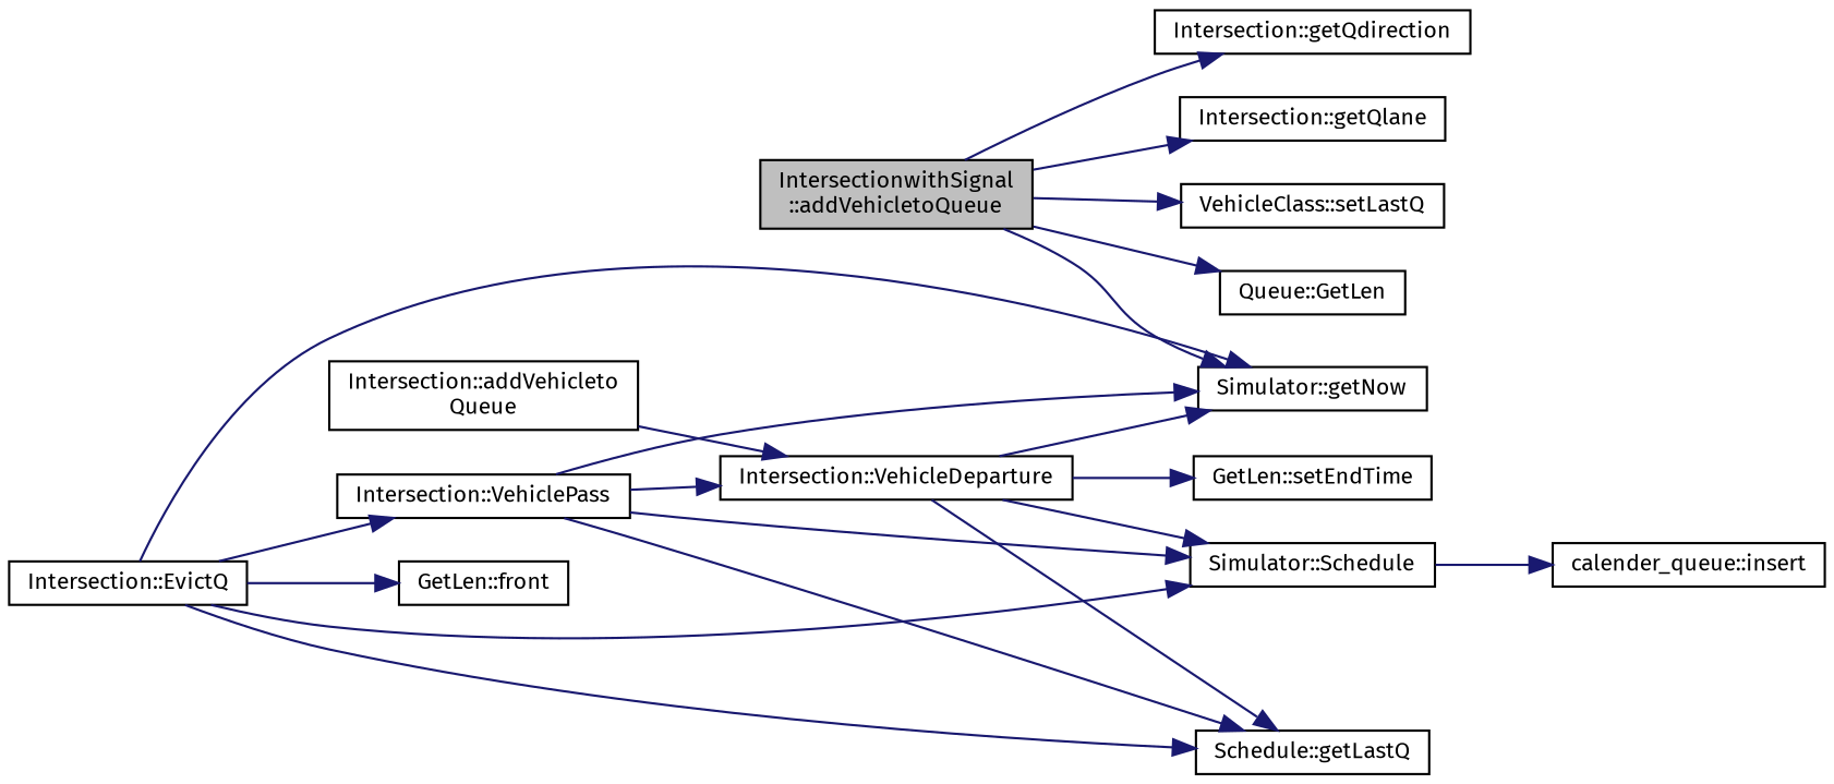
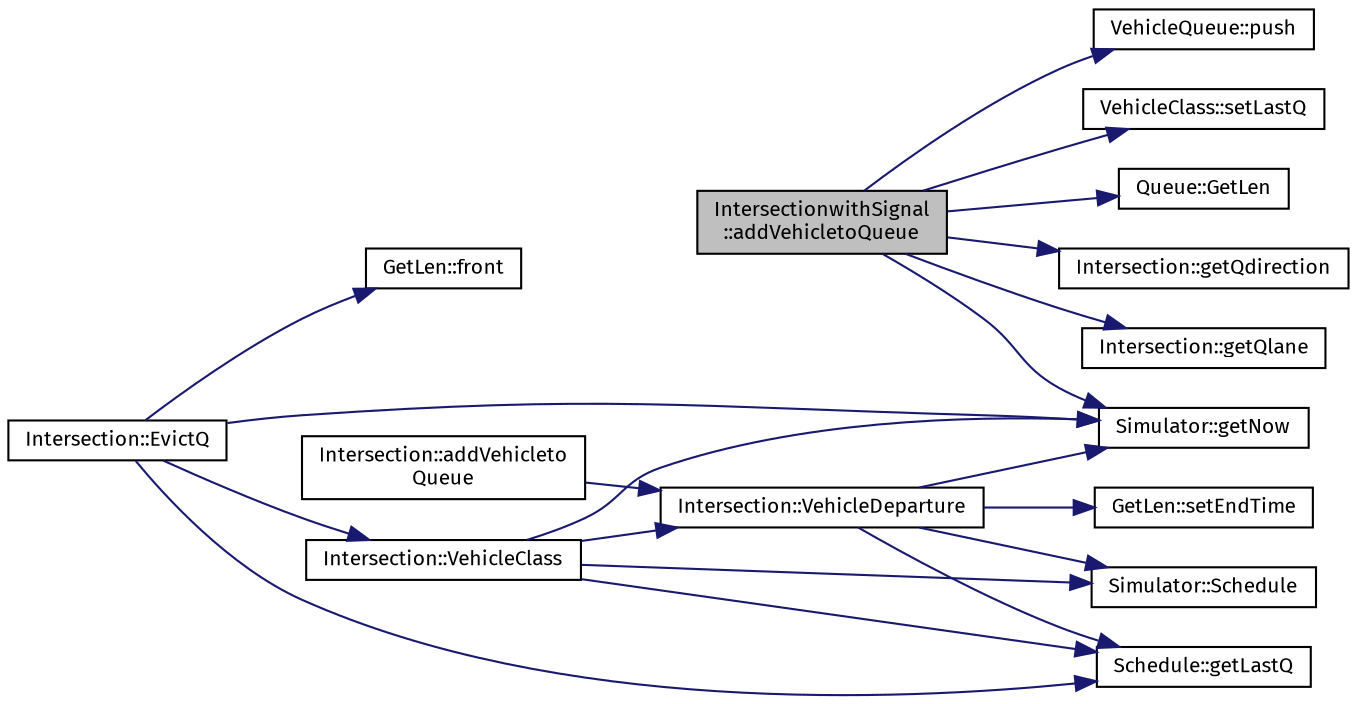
  digraph {
    fontname="Fira Sans"
    rankdir=LR
    node [color=black fillcolor=white fontname="Fira Sans" fontsize=10 shape=record style=filled]
    edge [color=midnightblue fontname="Fira Sans" fontsize=10 labelfontname=Helvetica labelfontsize=10 style=solid]
    n1 [fillcolor=grey75 fontcolor=black height=0.2 label="IntersectionwithSignal\l::addVehicletoQueue" width=0.4]
    n2 [height=0.2 label="Intersection::getQdirection" width=0.4]
    n3 [height=0.2 label="Intersection::getQlane" width=0.4]
    n4 [height=0.2 label="Simulator::getNow" width=0.4]
+   n5 [height=0.2 label="VehicleQueue::push" width=0.4]
    n6 [height=0.2 label="VehicleClass::setLastQ" width=0.4]
    n7 [height=0.2 label="Queue::GetLen" width=0.4]
    n8 [height=0.2 label="Intersection::EvictQ" width=0.4]
    n9 [height=0.2 label="GetLen::front" width=0.4]
    n10 [height=0.2 label="Simulator::Schedule" width=0.4]
-   n11 [height=0.2 label="Intersection::VehiclePass" width=0.4]
+   n11 [height=0.2 label="Intersection::VehicleClass" width=0.4]
    n12 [height=0.2 label="Schedule::getLastQ" width=0.4]
-   n13 [height=0.2 label="calender_queue::insert" width=0.4]
    n14 [height=0.2 label="Intersection::VehicleDeparture" width=0.4]
    n15 [height=0.2 label="GetLen::setEndTime" width=0.4]
    n16 [height=0.2 label="Intersection::addVehicleto\lQueue" width=0.4]
    n1 -> n2
    n1 -> n3
    n1 -> n4
+   n1 -> n5
    n1 -> n6
    n1 -> n7
    n8 -> n4
    n8 -> n9
-   n8 -> n10
    n8 -> n11
    n8 -> n12
-   n10 -> n13
    n11 -> n4
    n11 -> n10
    n11 -> n12
    n11 -> n14
    n14 -> n4
    n14 -> n10
    n14 -> n12
    n14 -> n15
    n16 -> n14
  }
